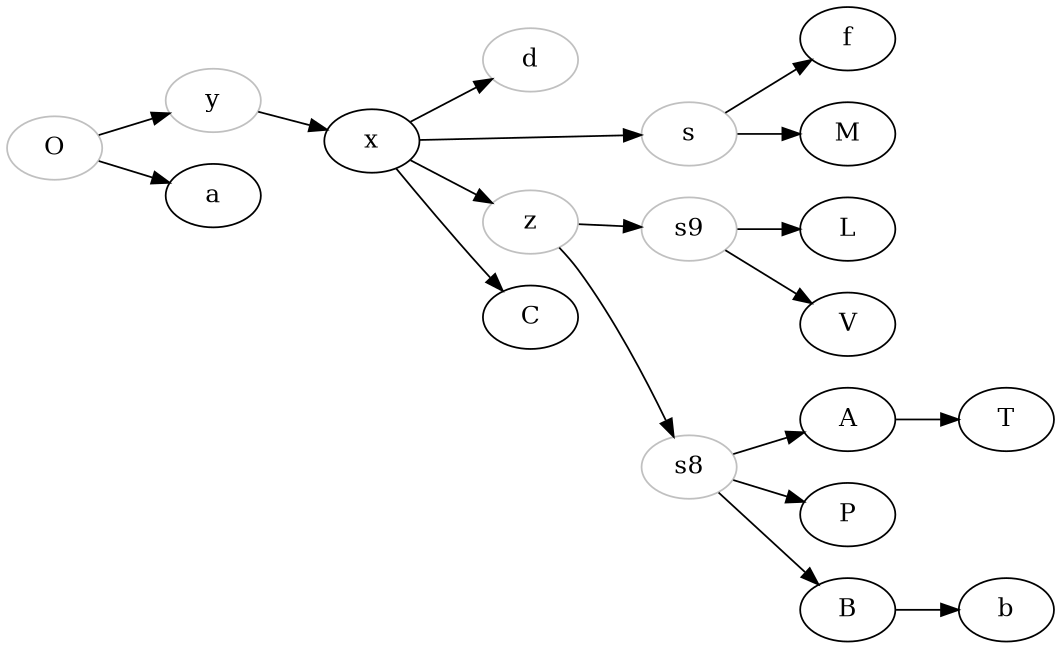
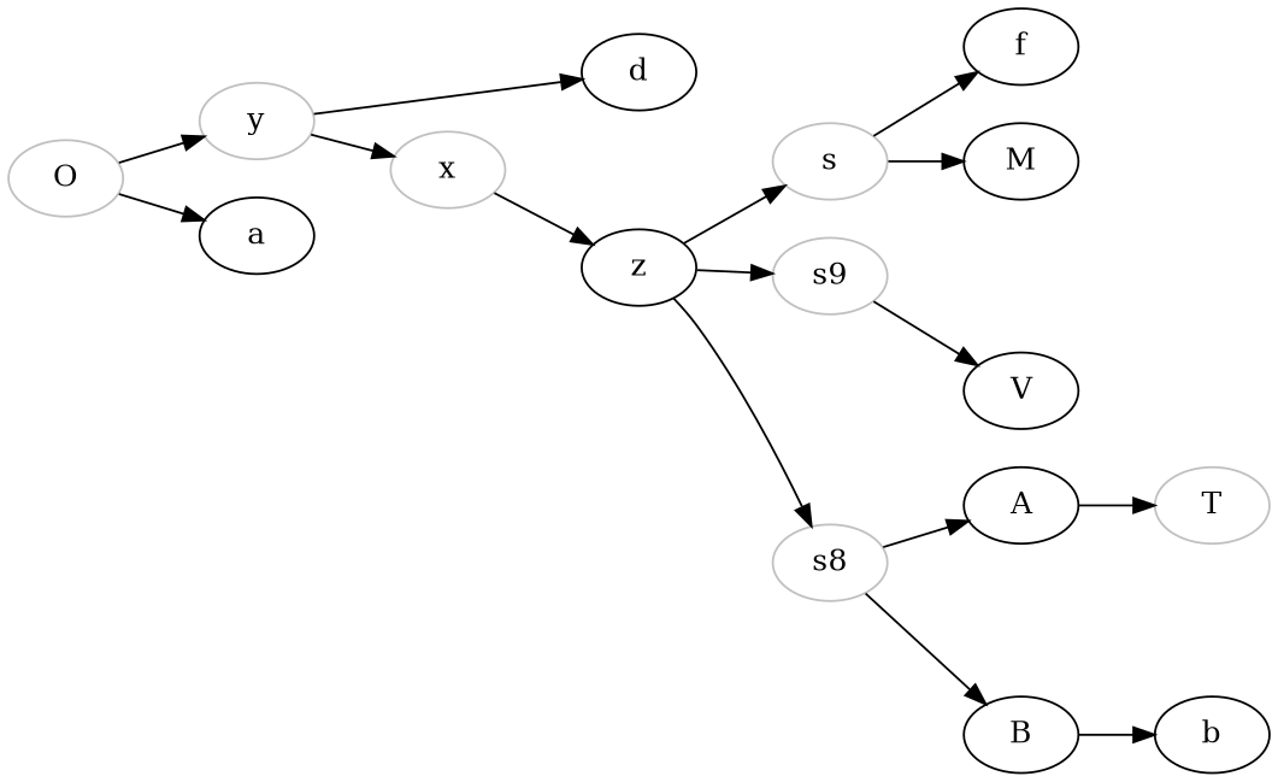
  digraph {
    rankdir=LR
    O [color=grey]
    y [color=grey]
    a
-   x [color=black]
-   d [color=grey]
+   x [color=grey]
+   d
    s [color=grey]
    f
    M
    n9 [color=grey label=s9]
-   L
    V
    n12 [color=grey label=s8]
    A
-   P
    B
-   T
+   T [color=grey]
    b
-   z [color=grey]
-   C
+   z [color=black]
    O -> y
    O -> a
    y -> x
-   x -> d
+   y -> d
    x -> z
-   x -> C
    s -> f
    s -> M
-   n9 -> L
    n9 -> V
    n12 -> A
-   n12 -> P
    n12 -> B
    A -> T
    B -> b
-   x -> s
+   z -> s
    z -> n9
    z -> n12
  }
